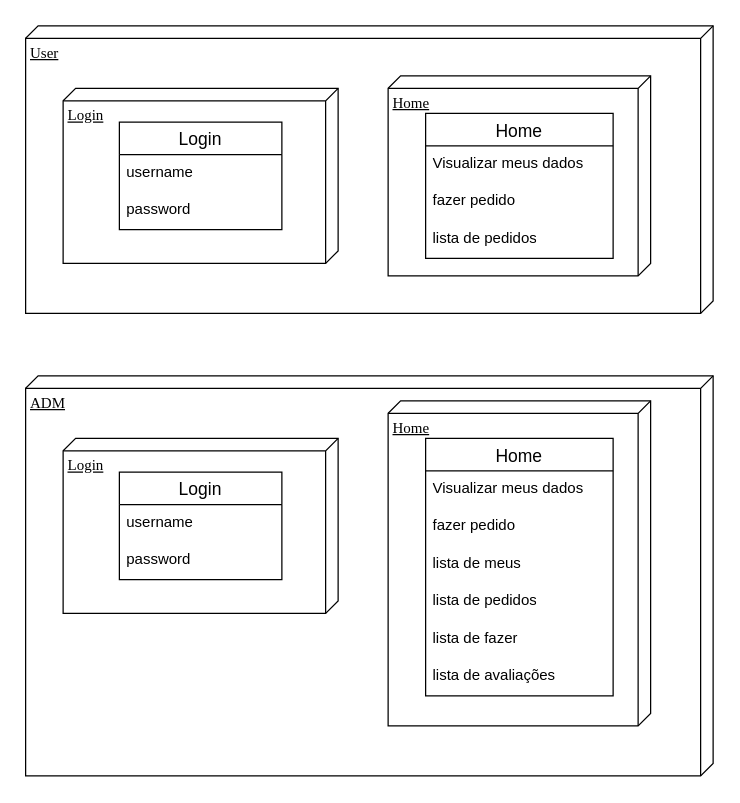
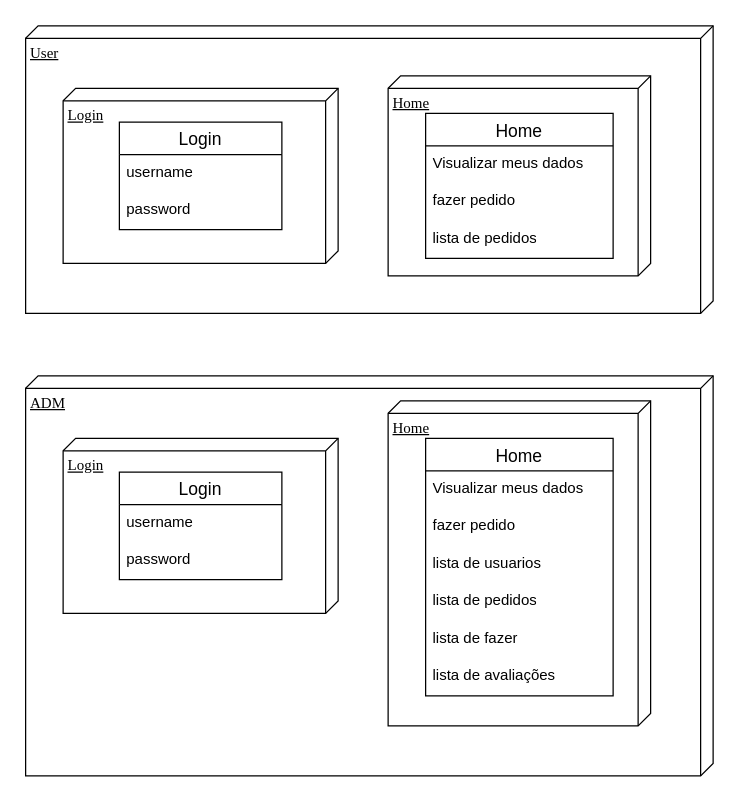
  <mxCell id="0" />
  <mxCell id="1" parent="0" />
  <mxCell id="2" value="User" style="verticalAlign=top;align=left;spacingTop=8;spacingLeft=2;spacingRight=12;shape=cube;size=10;direction=south;fontStyle=4;html=1;rounded=0;shadow=0;comic=0;labelBackgroundColor=none;strokeWidth=1;fontFamily=Verdana;fontSize=12" vertex="1" parent="1"><mxGeometry x="20" y="20" width="550" height="230" as="geometry" /></mxCell>
  <mxCell id="3" value="Login" style="verticalAlign=top;align=left;spacingTop=8;spacingLeft=2;spacingRight=12;shape=cube;size=10;direction=south;fontStyle=4;html=1;rounded=0;shadow=0;comic=0;labelBackgroundColor=none;strokeWidth=1;fontFamily=Verdana;fontSize=12" parent="1" vertex="1"><mxGeometry x="50" y="70" width="220" height="140" as="geometry" /></mxCell>
  <mxCell id="4" value="Login" style="swimlane;fontStyle=0;childLayout=stackLayout;horizontal=1;startSize=26;horizontalStack=0;resizeParent=1;resizeParentMax=0;resizeLast=0;collapsible=1;marginBottom=0;align=center;fontSize=14;" vertex="1" parent="1"><mxGeometry x="95" y="97" width="130" height="86" as="geometry" /></mxCell>
  <mxCell id="5" value="username" style="text;strokeColor=none;fillColor=none;spacingLeft=4;spacingRight=4;overflow=hidden;rotatable=0;points=[[0,0.5],[1,0.5]];portConstraint=eastwest;fontSize=12;whiteSpace=wrap;html=1;" vertex="1" parent="4"><mxGeometry y="26" width="130" height="30" as="geometry" /></mxCell>
  <mxCell id="6" value="password" style="text;strokeColor=none;fillColor=none;spacingLeft=4;spacingRight=4;overflow=hidden;rotatable=0;points=[[0,0.5],[1,0.5]];portConstraint=eastwest;fontSize=12;whiteSpace=wrap;html=1;" vertex="1" parent="4"><mxGeometry y="56" width="130" height="30" as="geometry" /></mxCell>
  <mxCell id="7" value="Home" style="verticalAlign=top;align=left;spacingTop=8;spacingLeft=2;spacingRight=12;shape=cube;size=10;direction=south;fontStyle=4;html=1;rounded=0;shadow=0;comic=0;labelBackgroundColor=none;strokeWidth=1;fontFamily=Verdana;fontSize=12" parent="1" vertex="1"><mxGeometry x="310" y="60" width="210" height="160" as="geometry" /></mxCell>
  <mxCell id="8" value="Home" style="swimlane;fontStyle=0;childLayout=stackLayout;horizontal=1;startSize=26;horizontalStack=0;resizeParent=1;resizeParentMax=0;resizeLast=0;collapsible=1;marginBottom=0;align=center;fontSize=14;" vertex="1" parent="1"><mxGeometry x="340" y="90" width="150" height="116" as="geometry" /></mxCell>
  <mxCell id="9" value="Visualizar meus dados" style="text;strokeColor=none;fillColor=none;spacingLeft=4;spacingRight=4;overflow=hidden;rotatable=0;points=[[0,0.5],[1,0.5]];portConstraint=eastwest;fontSize=12;whiteSpace=wrap;html=1;" vertex="1" parent="8"><mxGeometry y="26" width="150" height="30" as="geometry" /></mxCell>
  <mxCell id="10" value="fazer pedido" style="text;strokeColor=none;fillColor=none;spacingLeft=4;spacingRight=4;overflow=hidden;rotatable=0;points=[[0,0.5],[1,0.5]];portConstraint=eastwest;fontSize=12;whiteSpace=wrap;html=1;" vertex="1" parent="8"><mxGeometry y="56" width="150" height="30" as="geometry" /></mxCell>
  <mxCell id="11" value="lista de pedidos" style="text;strokeColor=none;fillColor=none;spacingLeft=4;spacingRight=4;overflow=hidden;rotatable=0;points=[[0,0.5],[1,0.5]];portConstraint=eastwest;fontSize=12;whiteSpace=wrap;html=1;" vertex="1" parent="8"><mxGeometry y="86" width="150" height="30" as="geometry" /></mxCell>
  <mxCell id="12" value="ADM" style="verticalAlign=top;align=left;spacingTop=8;spacingLeft=2;spacingRight=12;shape=cube;size=10;direction=south;fontStyle=4;html=1;rounded=0;shadow=0;comic=0;labelBackgroundColor=none;strokeWidth=1;fontFamily=Verdana;fontSize=12" vertex="1" parent="1"><mxGeometry x="20" y="300" width="550" height="320" as="geometry" /></mxCell>
  <mxCell id="13" value="Login" style="verticalAlign=top;align=left;spacingTop=8;spacingLeft=2;spacingRight=12;shape=cube;size=10;direction=south;fontStyle=4;html=1;rounded=0;shadow=0;comic=0;labelBackgroundColor=none;strokeWidth=1;fontFamily=Verdana;fontSize=12" vertex="1" parent="1"><mxGeometry x="50" y="350" width="220" height="140" as="geometry" /></mxCell>
  <mxCell id="14" value="Login" style="swimlane;fontStyle=0;childLayout=stackLayout;horizontal=1;startSize=26;horizontalStack=0;resizeParent=1;resizeParentMax=0;resizeLast=0;collapsible=1;marginBottom=0;align=center;fontSize=14;" vertex="1" parent="1"><mxGeometry x="95" y="377" width="130" height="86" as="geometry" /></mxCell>
  <mxCell id="15" value="username" style="text;strokeColor=none;fillColor=none;spacingLeft=4;spacingRight=4;overflow=hidden;rotatable=0;points=[[0,0.5],[1,0.5]];portConstraint=eastwest;fontSize=12;whiteSpace=wrap;html=1;" vertex="1" parent="14"><mxGeometry y="26" width="130" height="30" as="geometry" /></mxCell>
  <mxCell id="16" value="password" style="text;strokeColor=none;fillColor=none;spacingLeft=4;spacingRight=4;overflow=hidden;rotatable=0;points=[[0,0.5],[1,0.5]];portConstraint=eastwest;fontSize=12;whiteSpace=wrap;html=1;" vertex="1" parent="14"><mxGeometry y="56" width="130" height="30" as="geometry" /></mxCell>
  <mxCell id="17" value="Home" style="verticalAlign=top;align=left;spacingTop=8;spacingLeft=2;spacingRight=12;shape=cube;size=10;direction=south;fontStyle=4;html=1;rounded=0;shadow=0;comic=0;labelBackgroundColor=none;strokeWidth=1;fontFamily=Verdana;fontSize=12" vertex="1" parent="1"><mxGeometry x="310" y="320" width="210" height="260" as="geometry" /></mxCell>
  <mxCell id="18" value="Home" style="swimlane;fontStyle=0;childLayout=stackLayout;horizontal=1;startSize=26;horizontalStack=0;resizeParent=1;resizeParentMax=0;resizeLast=0;collapsible=1;marginBottom=0;align=center;fontSize=14;" vertex="1" parent="1"><mxGeometry x="340" y="350" width="150" height="206" as="geometry" /></mxCell>
  <mxCell id="19" value="Visualizar meus dados" style="text;strokeColor=none;fillColor=none;spacingLeft=4;spacingRight=4;overflow=hidden;rotatable=0;points=[[0,0.5],[1,0.5]];portConstraint=eastwest;fontSize=12;whiteSpace=wrap;html=1;" vertex="1" parent="18"><mxGeometry y="26" width="150" height="30" as="geometry" /></mxCell>
  <mxCell id="20" value="fazer pedido" style="text;strokeColor=none;fillColor=none;spacingLeft=4;spacingRight=4;overflow=hidden;rotatable=0;points=[[0,0.5],[1,0.5]];portConstraint=eastwest;fontSize=12;whiteSpace=wrap;html=1;" vertex="1" parent="18"><mxGeometry y="56" width="150" height="30" as="geometry" /></mxCell>
- <mxCell id="21" value="lista de meus" style="text;strokeColor=none;fillColor=none;spacingLeft=4;spacingRight=4;overflow=hidden;rotatable=0;points=[[0,0.5],[1,0.5]];portConstraint=eastwest;fontSize=12;whiteSpace=wrap;html=1;" vertex="1" parent="18"><mxGeometry y="86" width="150" height="30" as="geometry" /></mxCell>
+ <mxCell id="21" value="lista de usuarios" style="text;strokeColor=none;fillColor=none;spacingLeft=4;spacingRight=4;overflow=hidden;rotatable=0;points=[[0,0.5],[1,0.5]];portConstraint=eastwest;fontSize=12;whiteSpace=wrap;html=1;" vertex="1" parent="18"><mxGeometry y="86" width="150" height="30" as="geometry" /></mxCell>
  <mxCell id="22" value="lista de pedidos" style="text;strokeColor=none;fillColor=none;spacingLeft=4;spacingRight=4;overflow=hidden;rotatable=0;points=[[0,0.5],[1,0.5]];portConstraint=eastwest;fontSize=12;whiteSpace=wrap;html=1;" vertex="1" parent="18"><mxGeometry y="116" width="150" height="30" as="geometry" /></mxCell>
  <mxCell id="23" value="lista de fazer" style="text;strokeColor=none;fillColor=none;spacingLeft=4;spacingRight=4;overflow=hidden;rotatable=0;points=[[0,0.5],[1,0.5]];portConstraint=eastwest;fontSize=12;whiteSpace=wrap;html=1;" vertex="1" parent="18"><mxGeometry y="146" width="150" height="30" as="geometry" /></mxCell>
  <mxCell id="24" value="lista de avaliações" style="text;strokeColor=none;fillColor=none;spacingLeft=4;spacingRight=4;overflow=hidden;rotatable=0;points=[[0,0.5],[1,0.5]];portConstraint=eastwest;fontSize=12;whiteSpace=wrap;html=1;" vertex="1" parent="18"><mxGeometry y="176" width="150" height="30" as="geometry" /></mxCell>
